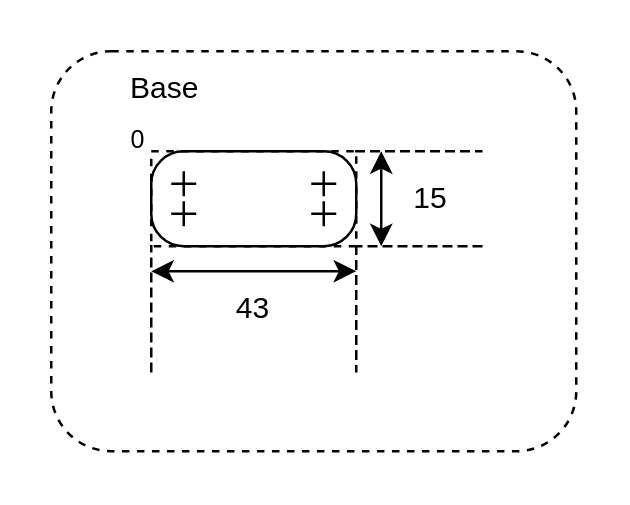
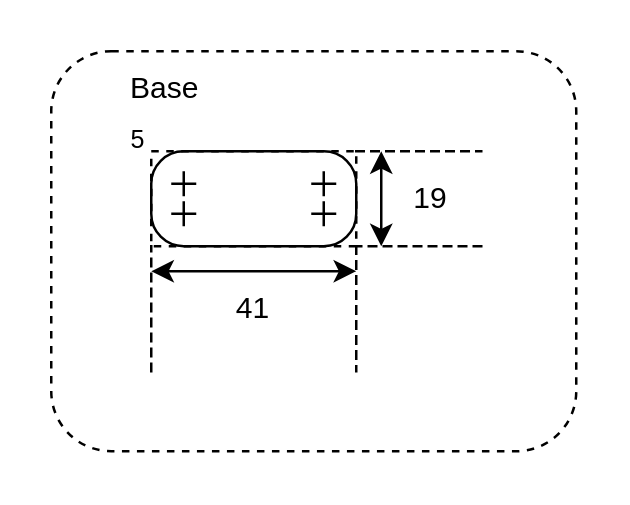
  <mxCell id="0" />
  <mxCell id="1" parent="0" />
  <mxCell id="2" value="" style="rounded=1;whiteSpace=wrap;html=1;fillColor=none;dashed=1;" parent="1" vertex="1"><mxGeometry x="20" y="20" width="210" height="160" as="geometry" /></mxCell>
  <mxCell id="3" value="" style="rounded=0;whiteSpace=wrap;html=1;dashed=1;fillColor=none;" parent="1" vertex="1"><mxGeometry width="82" height="38" as="geometry" x="60" y="60" /></mxCell>
  <mxCell id="4" value="" style="rounded=1;whiteSpace=wrap;html=1;fillColor=none;absoluteArcSize=1;arcSize=26;imageHeight=24;" parent="1" vertex="1"><mxGeometry width="82" height="38" as="geometry" x="60" y="60" /></mxCell>
  <mxCell id="5" value="Base" style="text;html=1;align=left;verticalAlign=middle;whiteSpace=wrap;rounded=0;" parent="1" vertex="1"><mxGeometry x="50" y="20" width="150" height="30" as="geometry" /></mxCell>
- <mxCell id="6" value="0" style="text;html=1;align=center;verticalAlign=middle;whiteSpace=wrap;rounded=0;fontSize=10;" parent="1" vertex="1"><mxGeometry x="50" y="50" width="10" height="10" as="geometry" /></mxCell>
+ <mxCell id="6" value="5" style="text;html=1;align=center;verticalAlign=middle;whiteSpace=wrap;rounded=0;fontSize=10;" parent="1" vertex="1"><mxGeometry x="50" y="50" width="10" height="10" as="geometry" /></mxCell>
  <mxCell id="7" value="" style="shape=partialRectangle;whiteSpace=wrap;html=1;top=0;bottom=0;fillColor=none;dashed=1;" parent="1" vertex="1"><mxGeometry y="98" width="82" height="50" as="geometry" x="60" /></mxCell>
- <mxCell id="8" value="43" style="text;html=1;align=center;verticalAlign=middle;whiteSpace=wrap;rounded=0;" parent="1" vertex="1"><mxGeometry y="108" width="82" height="30" as="geometry" x="60" /></mxCell>
+ <mxCell id="8" value="41" style="text;html=1;align=center;verticalAlign=middle;whiteSpace=wrap;rounded=0;" parent="1" vertex="1"><mxGeometry y="108" width="82" height="30" as="geometry" x="60" /></mxCell>
  <mxCell id="9" value="" style="endArrow=classic;startArrow=classic;html=1;rounded=0;exitX=0;exitY=0.75;exitDx=0;exitDy=0;" parent="1" edge="1"><mxGeometry width="50" height="50" relative="1" as="geometry"><mxPoint y="108" as="sourcePoint" x="60" /><mxPoint x="142" y="108" as="targetPoint" /></mxGeometry></mxCell>
  <mxCell id="10" value="" style="shape=partialRectangle;whiteSpace=wrap;html=1;top=0;bottom=0;fillColor=none;dashed=1;direction=south;" parent="1" vertex="1"><mxGeometry x="142" width="50" height="38" as="geometry" y="60" /></mxCell>
  <mxCell id="11" value="" style="endArrow=classic;startArrow=classic;html=1;rounded=0;" parent="1" edge="1"><mxGeometry width="50" height="50" relative="1" as="geometry"><mxPoint x="152" y="98" as="sourcePoint" /><mxPoint x="152" as="targetPoint" y="60" /></mxGeometry></mxCell>
- <mxCell id="12" value="15" style="text;html=1;align=center;verticalAlign=middle;whiteSpace=wrap;rounded=0;" parent="1" vertex="1"><mxGeometry x="152" width="40" height="38" as="geometry" y="60" /></mxCell>
+ <mxCell id="12" value="19" style="text;html=1;align=center;verticalAlign=middle;whiteSpace=wrap;rounded=0;" parent="1" vertex="1"><mxGeometry x="152" width="40" height="38" as="geometry" y="60" /></mxCell>
  <mxCell id="13" value="" style="endArrow=none;html=1;rounded=0;" parent="1" edge="1"><mxGeometry width="50" height="50" relative="1" as="geometry"><mxPoint x="73" y="68" as="sourcePoint" /><mxPoint x="73" y="78" as="targetPoint" /></mxGeometry></mxCell>
  <mxCell id="14" value="" style="endArrow=none;html=1;rounded=0;" parent="1" edge="1"><mxGeometry width="50" height="50" relative="1" as="geometry"><mxPoint x="68" y="73" as="sourcePoint" /><mxPoint x="78" y="73" as="targetPoint" /></mxGeometry></mxCell>
  <mxCell id="15" value="" style="endArrow=none;html=1;rounded=0;" parent="1" edge="1"><mxGeometry width="50" height="50" relative="1" as="geometry"><mxPoint x="73" y="80" as="sourcePoint" /><mxPoint x="73" y="90" as="targetPoint" /></mxGeometry></mxCell>
  <mxCell id="16" value="" style="endArrow=none;html=1;rounded=0;" parent="1" edge="1"><mxGeometry width="50" height="50" relative="1" as="geometry"><mxPoint x="68" y="85" as="sourcePoint" /><mxPoint x="78" y="85" as="targetPoint" /></mxGeometry></mxCell>
  <mxCell id="17" value="" style="endArrow=none;html=1;rounded=0;" edge="1" parent="1"><mxGeometry width="50" height="50" relative="1" as="geometry"><mxPoint x="129" y="68" as="sourcePoint" /><mxPoint x="129" y="78" as="targetPoint" /></mxGeometry></mxCell>
  <mxCell id="18" value="" style="endArrow=none;html=1;rounded=0;" edge="1" parent="1"><mxGeometry width="50" height="50" relative="1" as="geometry"><mxPoint x="124" y="73" as="sourcePoint" /><mxPoint x="134" y="73" as="targetPoint" /></mxGeometry></mxCell>
  <mxCell id="19" value="" style="endArrow=none;html=1;rounded=0;" edge="1" parent="1"><mxGeometry width="50" height="50" relative="1" as="geometry"><mxPoint x="129" y="80" as="sourcePoint" /><mxPoint x="129" y="90" as="targetPoint" /></mxGeometry></mxCell>
  <mxCell id="20" value="" style="endArrow=none;html=1;rounded=0;" edge="1" parent="1"><mxGeometry width="50" height="50" relative="1" as="geometry"><mxPoint x="124" y="85" as="sourcePoint" /><mxPoint x="134" y="85" as="targetPoint" /></mxGeometry></mxCell>
